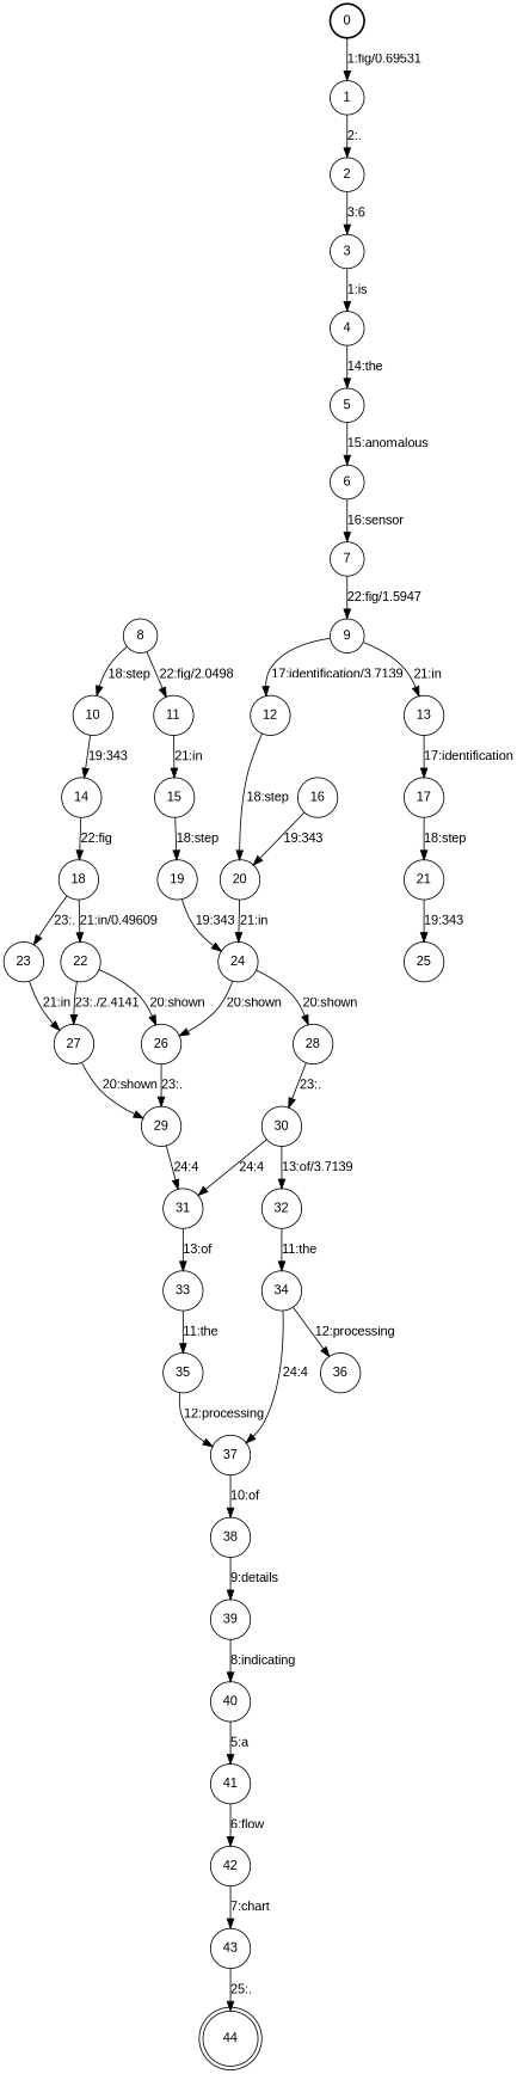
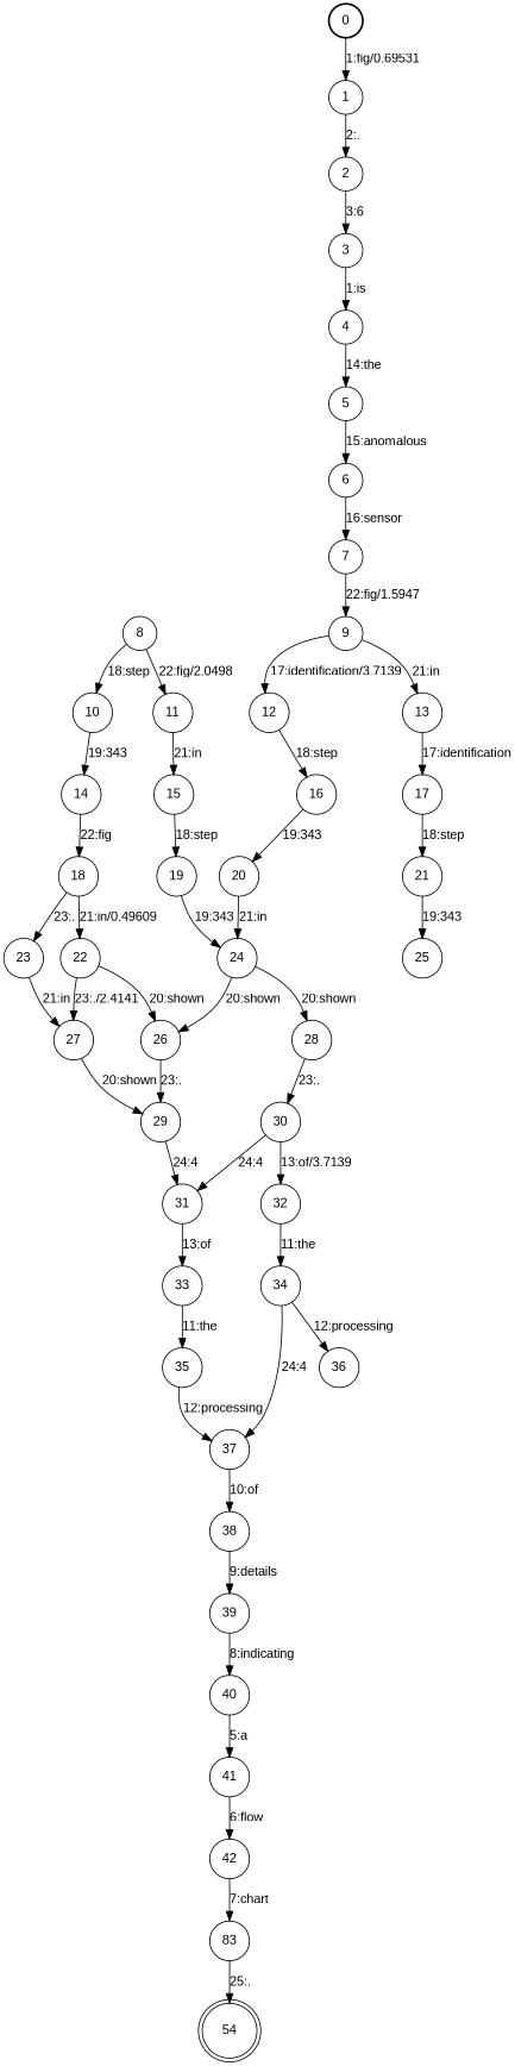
  digraph {
    fontname="Liberation Sans"
    nodesep=0.25
    rankdir=TB
    ranksep=0.4
    node [fontname="Liberation Sans" fontsize=14 shape=circle style=solid]
    edge [fontname="Liberation Sans" fontsize=14]
    n1 [label=0 style=bold]
    n2 [label=1]
    n3 [label=2]
    n4 [label=3]
    n5 [label=4]
    n6 [label=5]
    n7 [label=6]
    n8 [label=7]
    n9 [label=9]
    n10 [label=12]
    n11 [label=13]
    n12 [label=8]
    n13 [label=11]
    n14 [label=10]
    n15 [label=16]
    n16 [label=17]
    n17 [label=15]
    n18 [label=14]
    n19 [label=19]
    n20 [label=18]
    n21 [label=20]
    n22 [label=21]
    n23 [label=23]
    n24 [label=22]
    n25 [label=24]
    n26 [label=25]
    n27 [label=27]
    n28 [label=26]
    n29 [label=28]
    n30 [label=29]
    n31 [label=30]
    n32 [label=31]
    n33 [label=32]
    n34 [label=33]
    n35 [label=34]
    n36 [label=35]
    n37 [label=36]
    n38 [label=37]
    n39 [label=38]
    n40 [label=39]
    n41 [label=40]
    n42 [label=41]
    n43 [label=42]
-   n44 [label=43]
-   n45 [label=44 shape=doublecircle]
+   n44 [label=83]
+   n45 [label=54 shape=doublecircle]
    n1 -> n2 [label="1:fig/0.69531"]
    n2 -> n3 [label="2:."]
    n3 -> n4 [label="3:6"]
    n4 -> n5 [label="1:is"]
    n5 -> n6 [label="14:the"]
    n6 -> n7 [label="15:anomalous"]
    n7 -> n8 [label="16:sensor"]
    n8 -> n9 [label="22:fig/1.5947"]
    n9 -> n10 [label="17:identification/3.7139"]
    n9 -> n11 [label="21:in"]
-   n10 -> n21 [label="18:step"]
+   n10 -> n15 [label="18:step"]
    n11 -> n16 [label="17:identification"]
    n12 -> n13 [label="22:fig/2.0498"]
    n12 -> n14 [label="18:step"]
    n13 -> n17 [label="21:in"]
    n14 -> n18 [label="19:343"]
    n15 -> n21 [label="19:343"]
    n16 -> n22 [label="18:step"]
    n17 -> n19 [label="18:step"]
    n18 -> n20 [label="22:fig"]
    n19 -> n25 [label="19:343"]
    n20 -> n23 [label="23:."]
    n20 -> n24 [label="21:in/0.49609"]
    n21 -> n25 [label="21:in"]
    n22 -> n26 [label="19:343"]
    n23 -> n27 [label="21:in"]
    n24 -> n27 [label="23:./2.4141"]
    n24 -> n28 [label="20:shown"]
    n25 -> n28 [label="20:shown"]
    n25 -> n29 [label="20:shown"]
    n27 -> n30 [label="20:shown"]
    n28 -> n30 [label="23:."]
    n29 -> n31 [label="23:."]
    n30 -> n32 [label="24:4"]
    n31 -> n32 [label="24:4"]
    n31 -> n33 [label="13:of/3.7139"]
    n32 -> n34 [label="13:of"]
    n33 -> n35 [label="11:the"]
    n34 -> n36 [label="11:the"]
    n35 -> n37 [label="12:processing"]
    n35 -> n38 [label="24:4"]
    n36 -> n38 [label="12:processing"]
    n38 -> n39 [label="10:of"]
    n39 -> n40 [label="9:details"]
    n40 -> n41 [label="8:indicating"]
    n41 -> n42 [label="5:a"]
    n42 -> n43 [label="6:flow"]
    n43 -> n44 [label="7:chart"]
    n44 -> n45 [label="25:."]
  }
